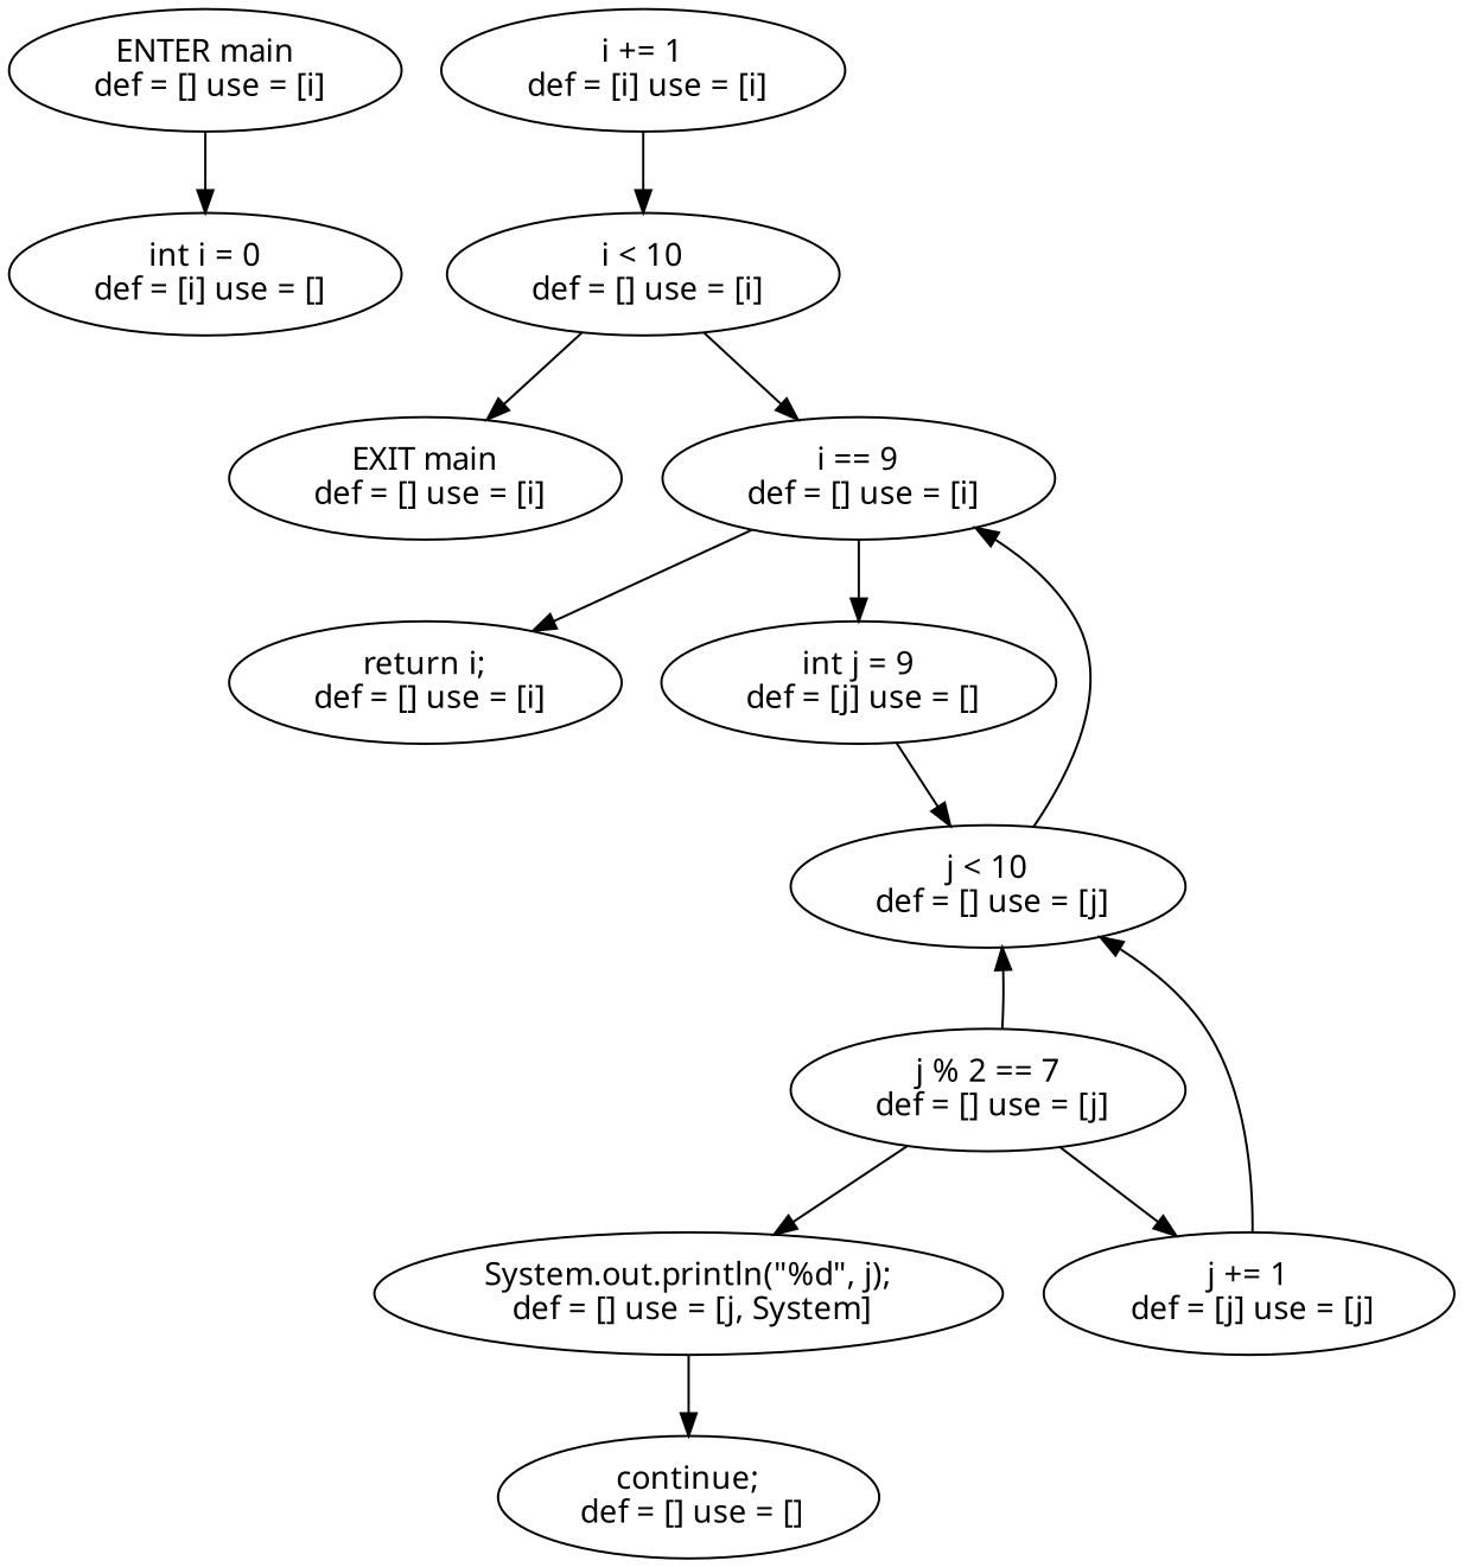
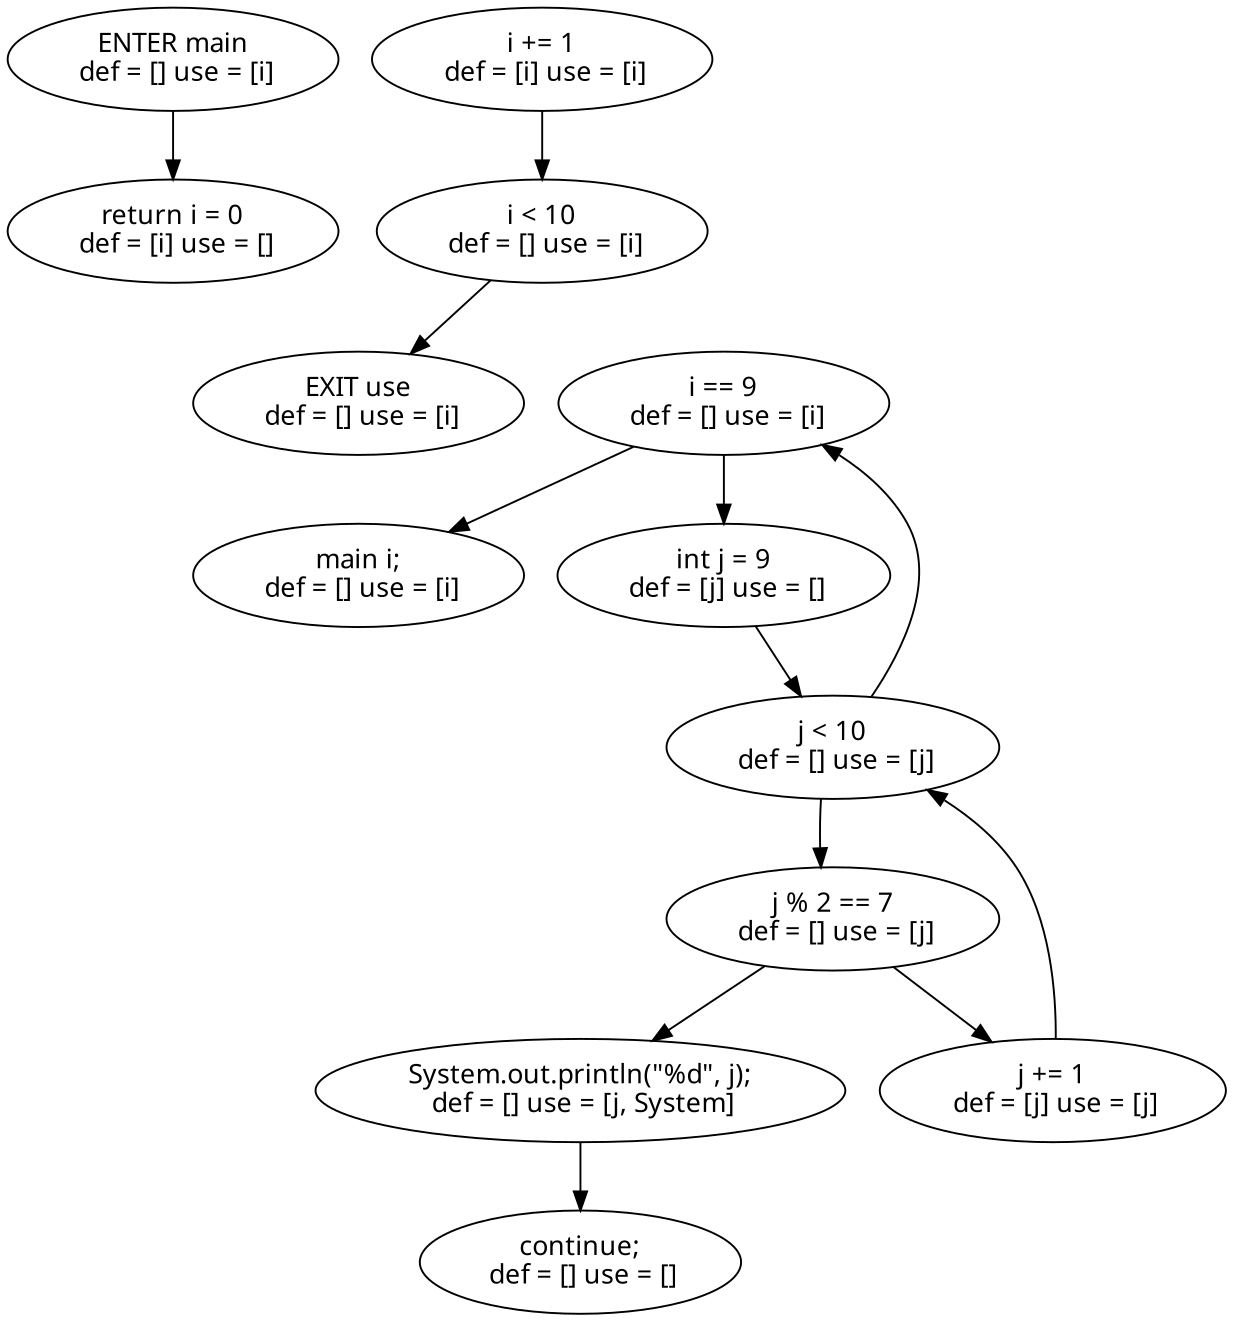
  strict digraph {
    fontname="Noto Sans"
    node [fontname="Noto Sans"]
    edge [fontname="Noto Sans"]
    n1 [label="ENTER main\n def = [] use = [i]"]
-   n2 [label="int i = 0\n def = [i] use = []"]
-   n3 [label="EXIT main\n def = [] use = [i]"]
+   n2 [label="return i = 0\n def = [i] use = []"]
+   n3 [label="EXIT use\n def = [] use = [i]"]
    n4 [label="i < 10\n def = [] use = [i]"]
    n5 [label="i == 9\n def = [] use = [i]"]
-   n6 [label="return i;\n def = [] use = [i]"]
+   n6 [label="main i;\n def = [] use = [i]"]
    n7 [label="int j = 9\n def = [j] use = []"]
    n8 [label="j < 10\n def = [] use = [j]"]
    n9 [label="j % 2 == 7\n def = [] use = [j]"]
    n10 [label="System.out.println(\"%d\", j);\n def = [] use = [j, System]"]
    n11 [label="j += 1\n def = [j] use = [j]"]
    n12 [label="i += 1\n def = [i] use = [i]"]
    n13 [label="continue;\n def = [] use = []"]
    n1 -> n2
    n4 -> n3
-   n4 -> n5
    n5 -> n6
    n5 -> n7
    n7 -> n8
    n8 -> n5
-   n9 -> n8
+   n8 -> n9
    n9 -> n10
    n9 -> n11
    n10 -> n13
    n11 -> n8
    n12 -> n4
  }
